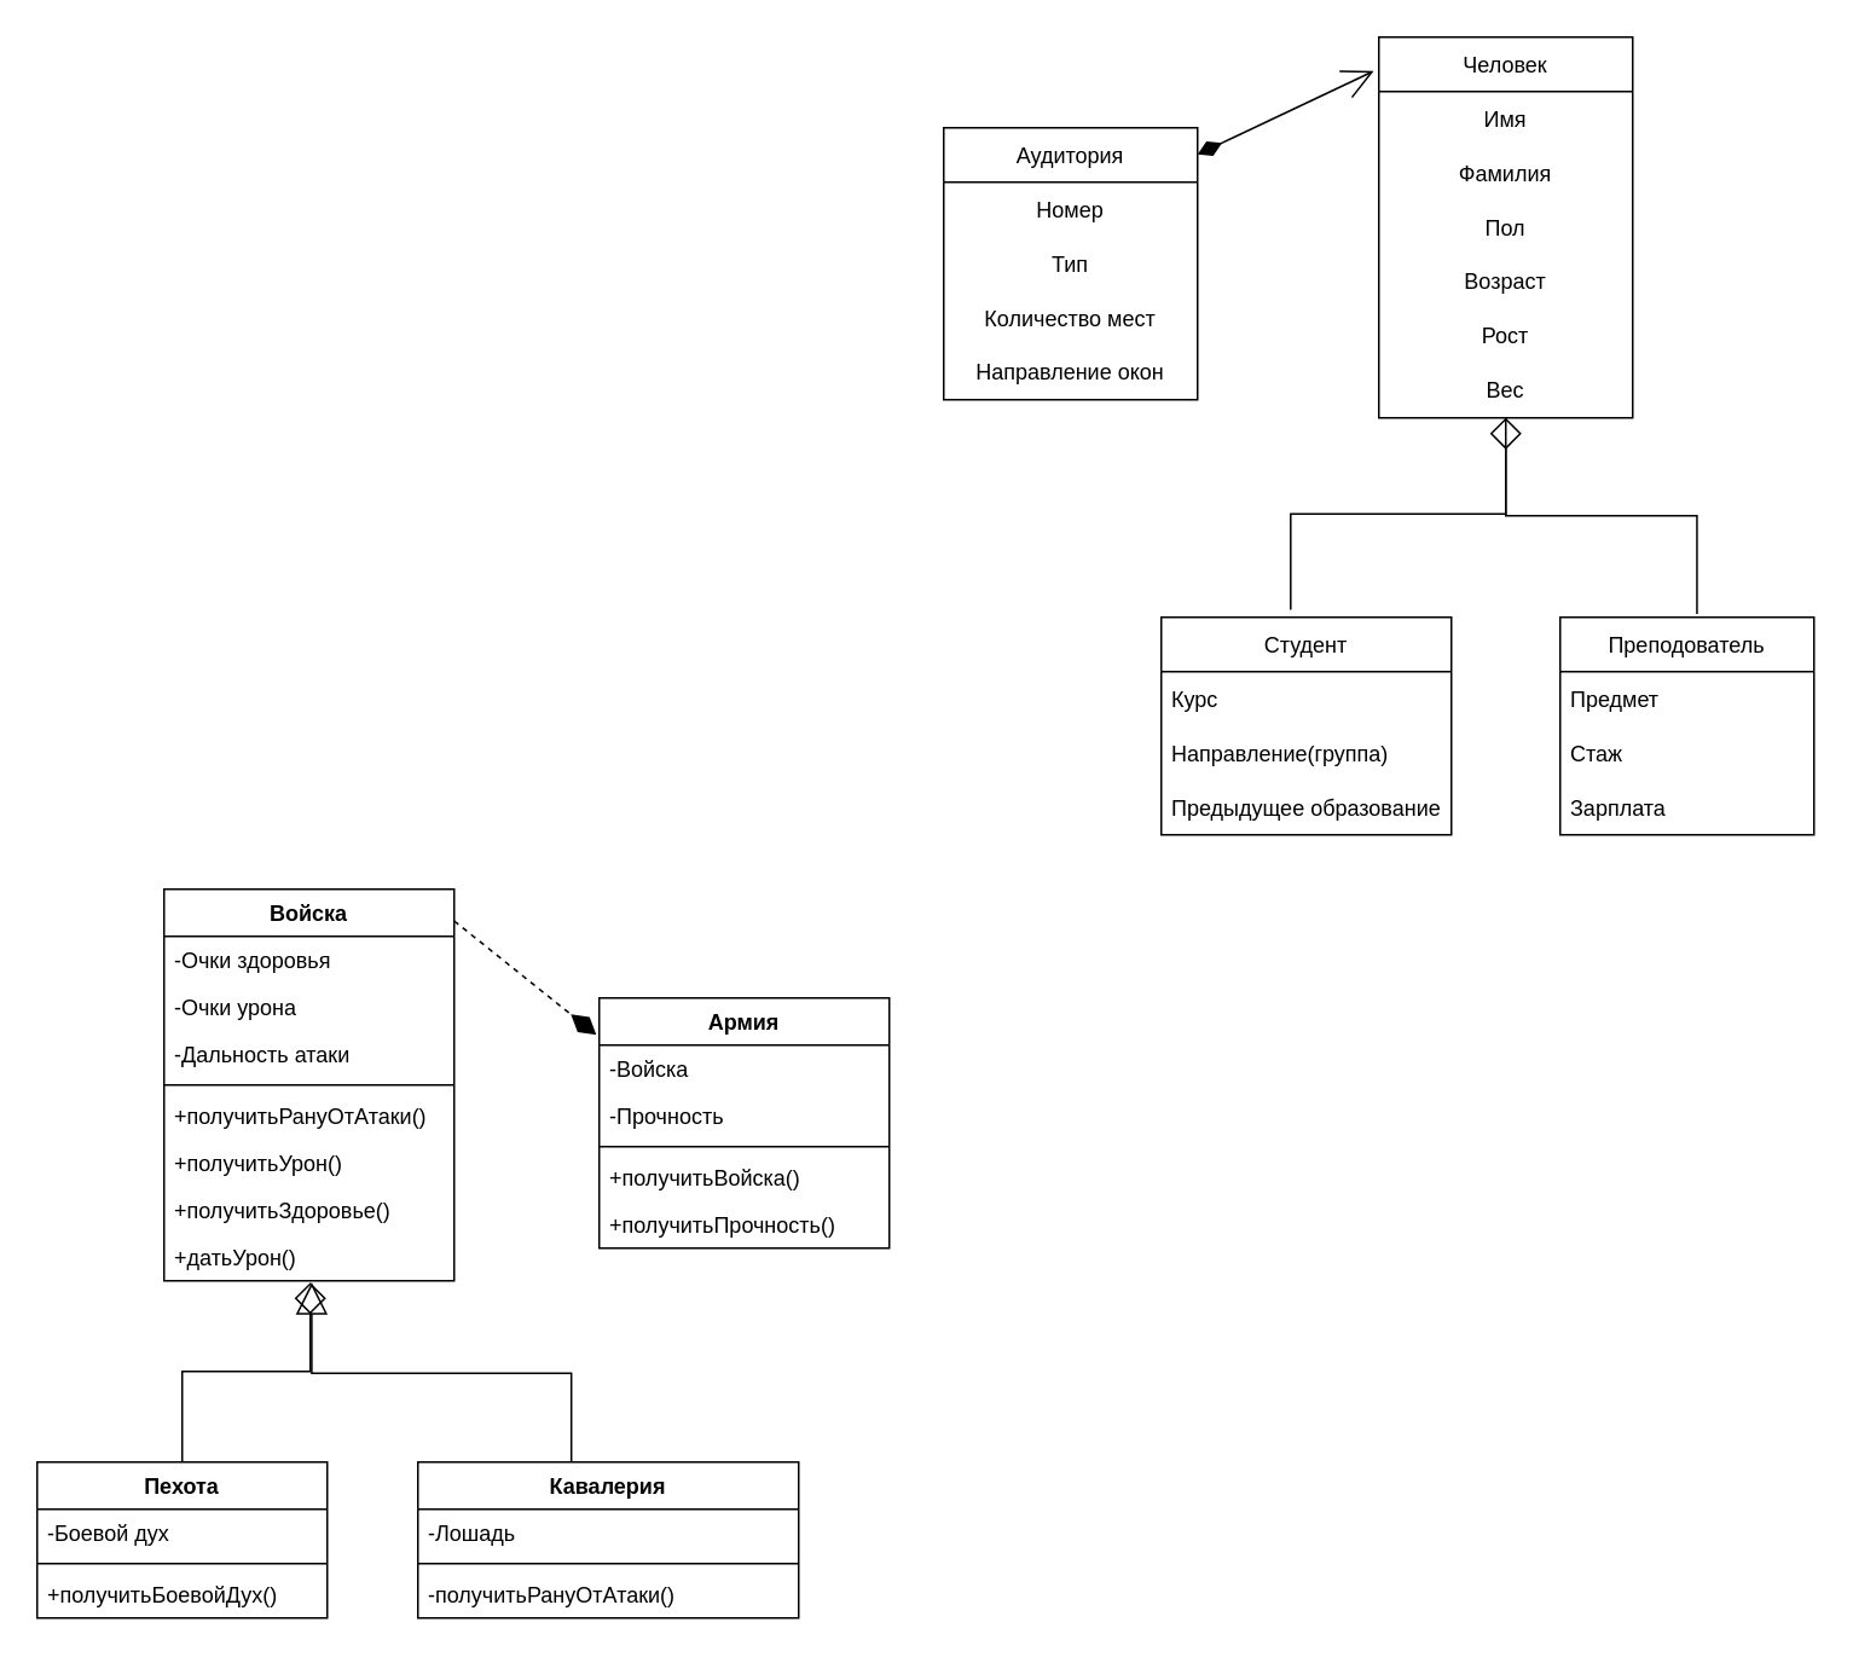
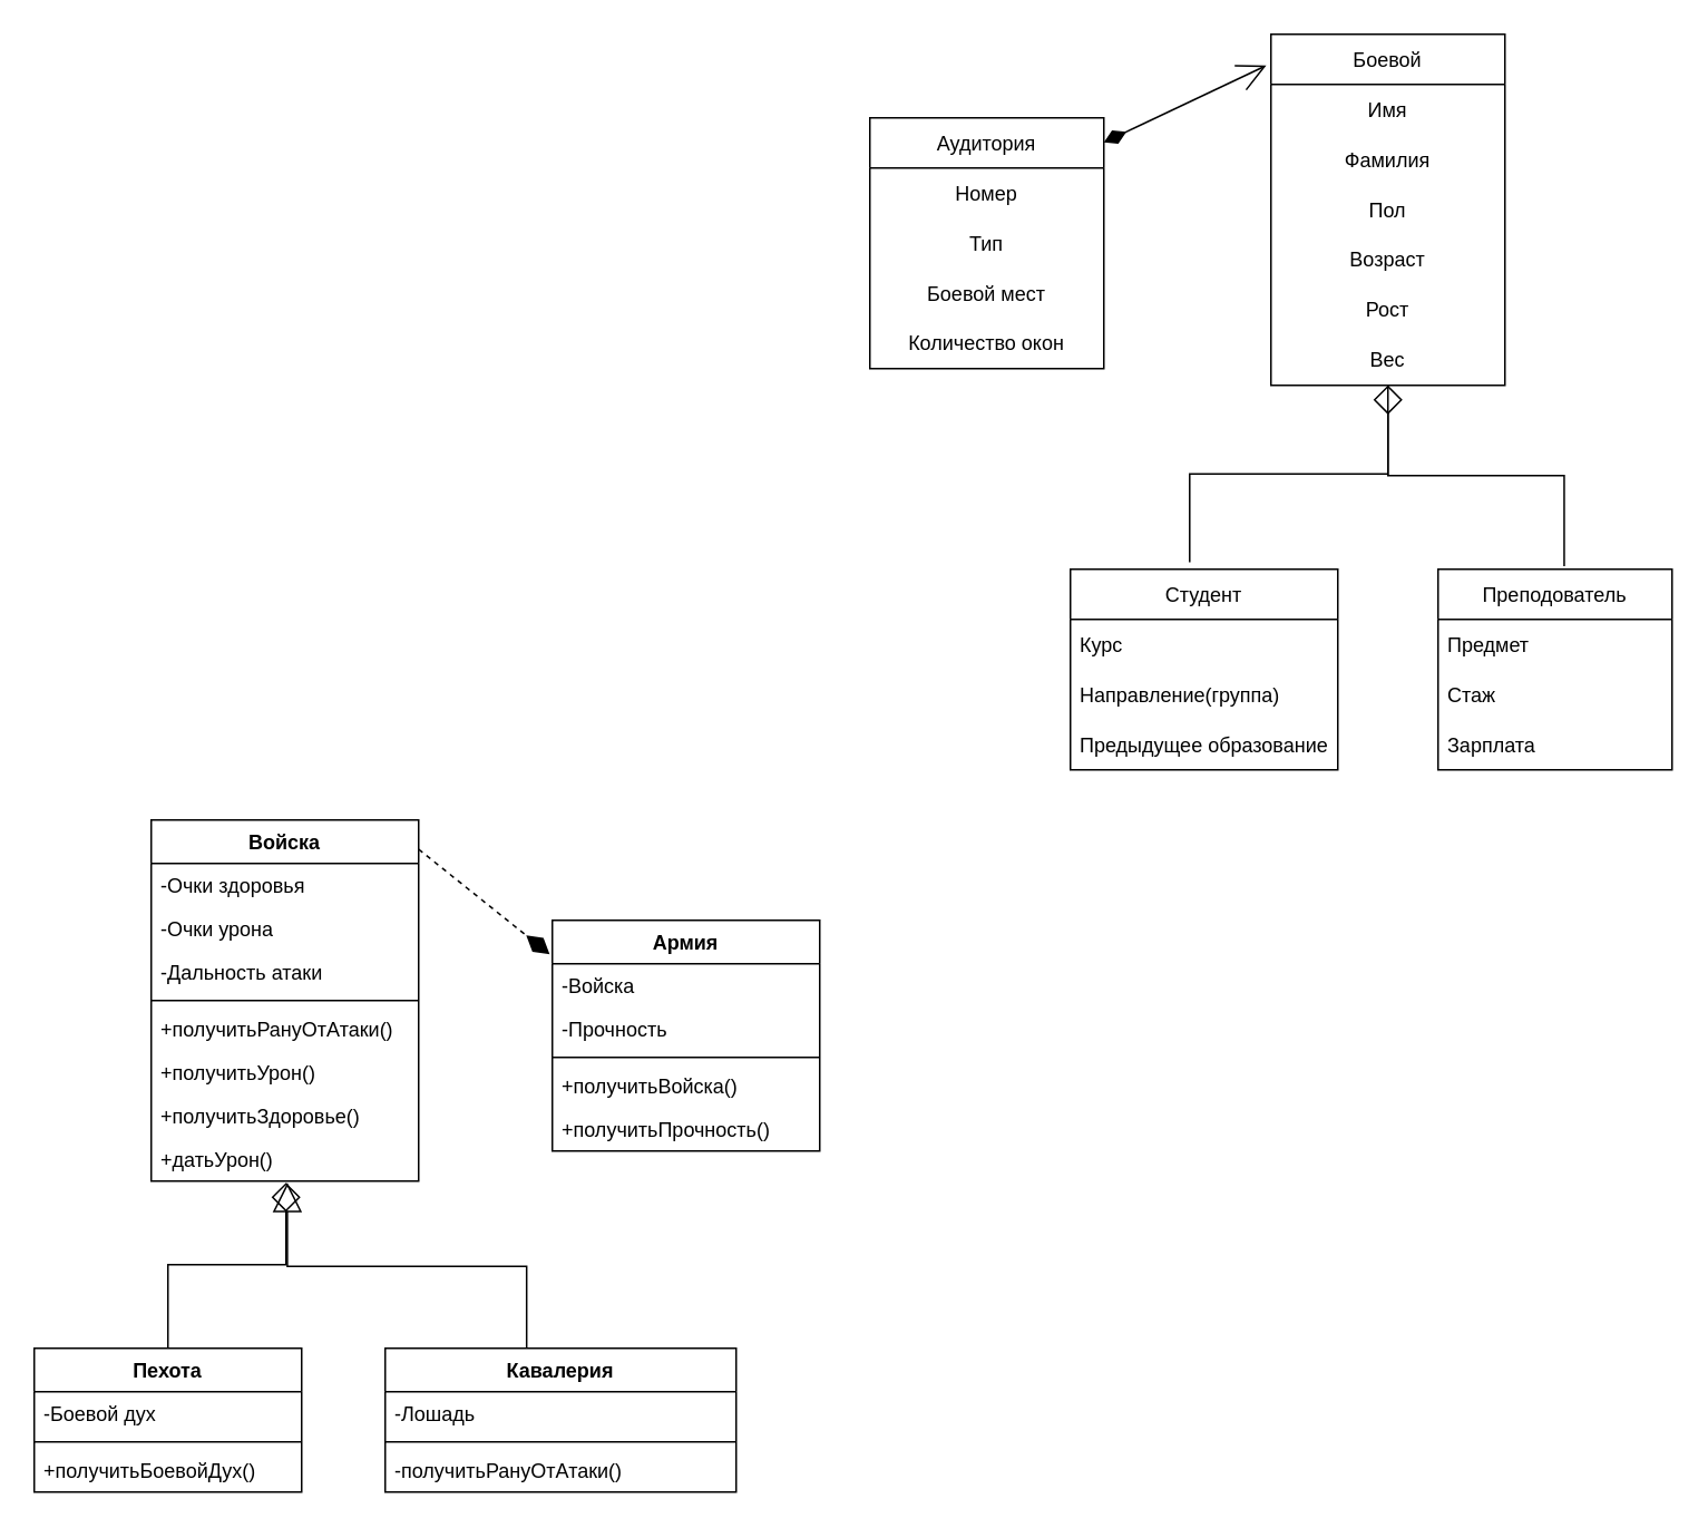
  <mxCell id="0" />
  <mxCell id="1" parent="0" />
  <mxCell id="2" value="Аудитория" style="swimlane;fontStyle=0;childLayout=stackLayout;horizontal=1;startSize=30;horizontalStack=0;resizeParent=1;resizeParentMax=0;resizeLast=0;collapsible=1;marginBottom=0;align=center;" vertex="1" parent="1"><mxGeometry x="520" y="70" width="140" height="150" as="geometry" /></mxCell>
  <mxCell id="3" value="Номер" style="text;strokeColor=none;fillColor=none;align=center;verticalAlign=middle;spacingLeft=4;spacingRight=4;overflow=hidden;points=[[0,0.5],[1,0.5]];portConstraint=eastwest;rotatable=0;" vertex="1" parent="2"><mxGeometry y="30" width="140" height="30" as="geometry" /></mxCell>
  <mxCell id="4" value="Тип" style="text;strokeColor=none;fillColor=none;align=center;verticalAlign=middle;spacingLeft=4;spacingRight=4;overflow=hidden;points=[[0,0.5],[1,0.5]];portConstraint=eastwest;rotatable=0;" vertex="1" parent="2"><mxGeometry y="60" width="140" height="30" as="geometry" /></mxCell>
- <mxCell id="5" value="Количество мест" style="text;strokeColor=none;fillColor=none;align=center;verticalAlign=middle;spacingLeft=4;spacingRight=4;overflow=hidden;points=[[0,0.5],[1,0.5]];portConstraint=eastwest;rotatable=0;" vertex="1" parent="2"><mxGeometry y="90" width="140" height="30" as="geometry" /></mxCell>
- <mxCell id="6" value="Направление окон" style="text;html=1;strokeColor=none;fillColor=none;align=center;verticalAlign=middle;whiteSpace=wrap;rounded=0;" vertex="1" parent="2"><mxGeometry y="120" width="140" height="30" as="geometry" /></mxCell>
- <mxCell id="7" value="Человек" style="swimlane;fontStyle=0;childLayout=stackLayout;horizontal=1;startSize=30;horizontalStack=0;resizeParent=1;resizeParentMax=0;resizeLast=0;collapsible=1;marginBottom=0;" vertex="1" parent="1"><mxGeometry x="760" y="20" width="140" height="210" as="geometry" /></mxCell>
+ <mxCell id="5" value="Боевой мест" style="text;strokeColor=none;fillColor=none;align=center;verticalAlign=middle;spacingLeft=4;spacingRight=4;overflow=hidden;points=[[0,0.5],[1,0.5]];portConstraint=eastwest;rotatable=0;" vertex="1" parent="2"><mxGeometry y="90" width="140" height="30" as="geometry" /></mxCell>
+ <mxCell id="6" value="Количество окон" style="text;html=1;strokeColor=none;fillColor=none;align=center;verticalAlign=middle;whiteSpace=wrap;rounded=0;" vertex="1" parent="2"><mxGeometry y="120" width="140" height="30" as="geometry" /></mxCell>
+ <mxCell id="7" value="Боевой" style="swimlane;fontStyle=0;childLayout=stackLayout;horizontal=1;startSize=30;horizontalStack=0;resizeParent=1;resizeParentMax=0;resizeLast=0;collapsible=1;marginBottom=0;" vertex="1" parent="1"><mxGeometry x="760" y="20" width="140" height="210" as="geometry" /></mxCell>
  <mxCell id="8" value="Имя" style="text;strokeColor=none;fillColor=none;align=center;verticalAlign=middle;spacingLeft=4;spacingRight=4;overflow=hidden;points=[[0,0.5],[1,0.5]];portConstraint=eastwest;rotatable=0;" vertex="1" parent="7"><mxGeometry y="30" width="140" height="30" as="geometry" /></mxCell>
  <mxCell id="9" value="Фамилия" style="text;strokeColor=none;fillColor=none;align=center;verticalAlign=middle;spacingLeft=4;spacingRight=4;overflow=hidden;points=[[0,0.5],[1,0.5]];portConstraint=eastwest;rotatable=0;" vertex="1" parent="7"><mxGeometry y="60" width="140" height="30" as="geometry" /></mxCell>
  <mxCell id="10" value="Пол" style="text;strokeColor=none;fillColor=none;align=center;verticalAlign=middle;spacingLeft=4;spacingRight=4;overflow=hidden;points=[[0,0.5],[1,0.5]];portConstraint=eastwest;rotatable=0;" vertex="1" parent="7"><mxGeometry y="90" width="140" height="30" as="geometry" /></mxCell>
  <mxCell id="11" value="Возраст" style="text;html=1;strokeColor=none;fillColor=none;align=center;verticalAlign=middle;whiteSpace=wrap;rounded=0;" vertex="1" parent="7"><mxGeometry y="120" width="140" height="30" as="geometry" /></mxCell>
  <mxCell id="12" value="Рост" style="text;html=1;strokeColor=none;fillColor=none;align=center;verticalAlign=middle;whiteSpace=wrap;rounded=0;" vertex="1" parent="7"><mxGeometry y="150" width="140" height="30" as="geometry" /></mxCell>
  <mxCell id="13" value="Вес" style="text;html=1;strokeColor=none;fillColor=none;align=center;verticalAlign=middle;whiteSpace=wrap;rounded=0;" vertex="1" parent="7"><mxGeometry y="180" width="140" height="30" as="geometry" /></mxCell>
  <mxCell id="14" value="Студент" style="swimlane;fontStyle=0;childLayout=stackLayout;horizontal=1;startSize=30;horizontalStack=0;resizeParent=1;resizeParentMax=0;resizeLast=0;collapsible=1;marginBottom=0;" vertex="1" parent="1"><mxGeometry x="640" y="340" width="160" height="120" as="geometry" /></mxCell>
  <mxCell id="15" value="Курс" style="text;strokeColor=none;fillColor=none;align=left;verticalAlign=middle;spacingLeft=4;spacingRight=4;overflow=hidden;points=[[0,0.5],[1,0.5]];portConstraint=eastwest;rotatable=0;" vertex="1" parent="14"><mxGeometry y="30" width="160" height="30" as="geometry" /></mxCell>
  <mxCell id="16" value="Направление(группа)" style="text;strokeColor=none;fillColor=none;align=left;verticalAlign=middle;spacingLeft=4;spacingRight=4;overflow=hidden;points=[[0,0.5],[1,0.5]];portConstraint=eastwest;rotatable=0;" vertex="1" parent="14"><mxGeometry y="60" width="160" height="30" as="geometry" /></mxCell>
  <mxCell id="17" value="Предыдущее образование" style="text;strokeColor=none;fillColor=none;align=left;verticalAlign=middle;spacingLeft=4;spacingRight=4;overflow=hidden;points=[[0,0.5],[1,0.5]];portConstraint=eastwest;rotatable=0;" vertex="1" parent="14"><mxGeometry y="90" width="160" height="30" as="geometry" /></mxCell>
  <mxCell id="18" value="Преподователь" style="swimlane;fontStyle=0;childLayout=stackLayout;horizontal=1;startSize=30;horizontalStack=0;resizeParent=1;resizeParentMax=0;resizeLast=0;collapsible=1;marginBottom=0;" vertex="1" parent="1"><mxGeometry x="860" y="340" width="140" height="120" as="geometry" /></mxCell>
  <mxCell id="19" value="Предмет" style="text;strokeColor=none;fillColor=none;align=left;verticalAlign=middle;spacingLeft=4;spacingRight=4;overflow=hidden;points=[[0,0.5],[1,0.5]];portConstraint=eastwest;rotatable=0;" vertex="1" parent="18"><mxGeometry y="30" width="140" height="30" as="geometry" /></mxCell>
  <mxCell id="20" value="Стаж" style="text;strokeColor=none;fillColor=none;align=left;verticalAlign=middle;spacingLeft=4;spacingRight=4;overflow=hidden;points=[[0,0.5],[1,0.5]];portConstraint=eastwest;rotatable=0;" vertex="1" parent="18"><mxGeometry y="60" width="140" height="30" as="geometry" /></mxCell>
  <mxCell id="21" value="Зарплата" style="text;strokeColor=none;fillColor=none;align=left;verticalAlign=middle;spacingLeft=4;spacingRight=4;overflow=hidden;points=[[0,0.5],[1,0.5]];portConstraint=eastwest;rotatable=0;" vertex="1" parent="18"><mxGeometry y="90" width="140" height="30" as="geometry" /></mxCell>
  <mxCell id="22" value="" style="endArrow=open;html=1;rounded=0;exitX=1;exitY=0.098;exitDx=0;exitDy=0;exitPerimeter=0;entryX=-0.02;entryY=0.089;entryDx=0;entryDy=0;entryPerimeter=0;startArrow=diamondThin;startFill=1;endSize=15;targetPerimeterSpacing=11;startSize=12;" edge="1" parent="1" source="2" target="7"><mxGeometry width="50" height="50" relative="1" as="geometry"><mxPoint x="700" y="210" as="sourcePoint" /><mxPoint x="750" y="160" as="targetPoint" /></mxGeometry></mxCell>
  <mxCell id="23" value="Войска" style="swimlane;fontStyle=1;align=center;verticalAlign=top;childLayout=stackLayout;horizontal=1;startSize=26;horizontalStack=0;resizeParent=1;resizeParentMax=0;resizeLast=0;collapsible=1;marginBottom=0;" vertex="1" parent="1"><mxGeometry x="90" y="490" width="160" height="216" as="geometry" /></mxCell>
  <mxCell id="24" value="-Очки здоровья" style="text;strokeColor=none;fillColor=none;align=left;verticalAlign=top;spacingLeft=4;spacingRight=4;overflow=hidden;rotatable=0;points=[[0,0.5],[1,0.5]];portConstraint=eastwest;" vertex="1" parent="23"><mxGeometry y="26" width="160" height="26" as="geometry" /></mxCell>
  <mxCell id="25" value="-Очки урона" style="text;strokeColor=none;fillColor=none;align=left;verticalAlign=top;spacingLeft=4;spacingRight=4;overflow=hidden;rotatable=0;points=[[0,0.5],[1,0.5]];portConstraint=eastwest;" vertex="1" parent="23"><mxGeometry y="52" width="160" height="26" as="geometry" /></mxCell>
  <mxCell id="26" value="-Дальность атаки" style="text;strokeColor=none;fillColor=none;align=left;verticalAlign=top;spacingLeft=4;spacingRight=4;overflow=hidden;rotatable=0;points=[[0,0.5],[1,0.5]];portConstraint=eastwest;" vertex="1" parent="23"><mxGeometry y="78" width="160" height="26" as="geometry" /></mxCell>
  <mxCell id="27" value="" style="line;strokeWidth=1;fillColor=none;align=left;verticalAlign=middle;spacingTop=-1;spacingLeft=3;spacingRight=3;rotatable=0;labelPosition=right;points=[];portConstraint=eastwest;strokeColor=inherit;" vertex="1" parent="23"><mxGeometry y="104" width="160" height="8" as="geometry" /></mxCell>
  <mxCell id="28" value="+получитьРануОтАтаки()" style="text;strokeColor=none;fillColor=none;align=left;verticalAlign=top;spacingLeft=4;spacingRight=4;overflow=hidden;rotatable=0;points=[[0,0.5],[1,0.5]];portConstraint=eastwest;" vertex="1" parent="23"><mxGeometry y="112" width="160" height="26" as="geometry" /></mxCell>
  <mxCell id="29" value="+получитьУрон()" style="text;strokeColor=none;fillColor=none;align=left;verticalAlign=top;spacingLeft=4;spacingRight=4;overflow=hidden;rotatable=0;points=[[0,0.5],[1,0.5]];portConstraint=eastwest;" vertex="1" parent="23"><mxGeometry y="138" width="160" height="26" as="geometry" /></mxCell>
  <mxCell id="30" value="+получитьЗдоровье()" style="text;strokeColor=none;fillColor=none;align=left;verticalAlign=top;spacingLeft=4;spacingRight=4;overflow=hidden;rotatable=0;points=[[0,0.5],[1,0.5]];portConstraint=eastwest;" vertex="1" parent="23"><mxGeometry y="164" width="160" height="26" as="geometry" /></mxCell>
  <mxCell id="31" value="+датьУрон()" style="text;strokeColor=none;fillColor=none;align=left;verticalAlign=top;spacingLeft=4;spacingRight=4;overflow=hidden;rotatable=0;points=[[0,0.5],[1,0.5]];portConstraint=eastwest;" vertex="1" parent="23"><mxGeometry y="190" width="160" height="26" as="geometry" /></mxCell>
  <mxCell id="32" value="Пехота" style="swimlane;fontStyle=1;align=center;verticalAlign=top;childLayout=stackLayout;horizontal=1;startSize=26;horizontalStack=0;resizeParent=1;resizeParentMax=0;resizeLast=0;collapsible=1;marginBottom=0;" vertex="1" parent="1"><mxGeometry x="20" y="806" width="160" height="86" as="geometry" /></mxCell>
  <mxCell id="33" value="-Боевой дух" style="text;strokeColor=none;fillColor=none;align=left;verticalAlign=top;spacingLeft=4;spacingRight=4;overflow=hidden;rotatable=0;points=[[0,0.5],[1,0.5]];portConstraint=eastwest;" vertex="1" parent="32"><mxGeometry y="26" width="160" height="26" as="geometry" /></mxCell>
  <mxCell id="34" value="" style="line;strokeWidth=1;fillColor=none;align=left;verticalAlign=middle;spacingTop=-1;spacingLeft=3;spacingRight=3;rotatable=0;labelPosition=right;points=[];portConstraint=eastwest;strokeColor=inherit;" vertex="1" parent="32"><mxGeometry y="52" width="160" height="8" as="geometry" /></mxCell>
  <mxCell id="35" value="+получитьБоевойДух()" style="text;strokeColor=none;fillColor=none;align=left;verticalAlign=top;spacingLeft=4;spacingRight=4;overflow=hidden;rotatable=0;points=[[0,0.5],[1,0.5]];portConstraint=eastwest;" vertex="1" parent="32"><mxGeometry y="60" width="160" height="26" as="geometry" /></mxCell>
  <mxCell id="36" value="Кавалерия" style="swimlane;fontStyle=1;align=center;verticalAlign=top;childLayout=stackLayout;horizontal=1;startSize=26;horizontalStack=0;resizeParent=1;resizeParentMax=0;resizeLast=0;collapsible=1;marginBottom=0;" vertex="1" parent="1"><mxGeometry x="230" y="806" width="210" height="86" as="geometry" /></mxCell>
  <mxCell id="37" value="-Лошадь" style="text;strokeColor=none;fillColor=none;align=left;verticalAlign=top;spacingLeft=4;spacingRight=4;overflow=hidden;rotatable=0;points=[[0,0.5],[1,0.5]];portConstraint=eastwest;" vertex="1" parent="36"><mxGeometry y="26" width="210" height="26" as="geometry" /></mxCell>
  <mxCell id="38" value="" style="line;strokeWidth=1;fillColor=none;align=left;verticalAlign=middle;spacingTop=-1;spacingLeft=3;spacingRight=3;rotatable=0;labelPosition=right;points=[];portConstraint=eastwest;strokeColor=inherit;" vertex="1" parent="36"><mxGeometry y="52" width="210" height="8" as="geometry" /></mxCell>
  <mxCell id="39" value="-получитьРануОтАтаки()" style="text;strokeColor=none;fillColor=none;align=left;verticalAlign=top;spacingLeft=4;spacingRight=4;overflow=hidden;rotatable=0;points=[[0,0.5],[1,0.5]];portConstraint=eastwest;" vertex="1" parent="36"><mxGeometry y="60" width="210" height="26" as="geometry" /></mxCell>
  <mxCell id="40" value="Армия" style="swimlane;fontStyle=1;align=center;verticalAlign=top;childLayout=stackLayout;horizontal=1;startSize=26;horizontalStack=0;resizeParent=1;resizeParentMax=0;resizeLast=0;collapsible=1;marginBottom=0;" vertex="1" parent="1"><mxGeometry x="330" y="550" width="160" height="138" as="geometry" /></mxCell>
  <mxCell id="41" value="-Войска" style="text;strokeColor=none;fillColor=none;align=left;verticalAlign=top;spacingLeft=4;spacingRight=4;overflow=hidden;rotatable=0;points=[[0,0.5],[1,0.5]];portConstraint=eastwest;" vertex="1" parent="40"><mxGeometry y="26" width="160" height="26" as="geometry" /></mxCell>
  <mxCell id="42" value="-Прочность" style="text;strokeColor=none;fillColor=none;align=left;verticalAlign=top;spacingLeft=4;spacingRight=4;overflow=hidden;rotatable=0;points=[[0,0.5],[1,0.5]];portConstraint=eastwest;" vertex="1" parent="40"><mxGeometry y="52" width="160" height="26" as="geometry" /></mxCell>
  <mxCell id="43" value="" style="line;strokeWidth=1;fillColor=none;align=left;verticalAlign=middle;spacingTop=-1;spacingLeft=3;spacingRight=3;rotatable=0;labelPosition=right;points=[];portConstraint=eastwest;strokeColor=inherit;" vertex="1" parent="40"><mxGeometry y="78" width="160" height="8" as="geometry" /></mxCell>
  <mxCell id="44" value="+получитьВойска()" style="text;strokeColor=none;fillColor=none;align=left;verticalAlign=top;spacingLeft=4;spacingRight=4;overflow=hidden;rotatable=0;points=[[0,0.5],[1,0.5]];portConstraint=eastwest;" vertex="1" parent="40"><mxGeometry y="86" width="160" height="26" as="geometry" /></mxCell>
  <mxCell id="45" value="+получитьПрочность()" style="text;strokeColor=none;fillColor=none;align=left;verticalAlign=top;spacingLeft=4;spacingRight=4;overflow=hidden;rotatable=0;points=[[0,0.5],[1,0.5]];portConstraint=eastwest;" vertex="1" parent="40"><mxGeometry y="112" width="160" height="26" as="geometry" /></mxCell>
  <mxCell id="46" value="" style="endArrow=diamondThin;html=1;rounded=0;exitX=1;exitY=0.081;exitDx=0;exitDy=0;exitPerimeter=0;entryX=-0.01;entryY=0.147;entryDx=0;entryDy=0;entryPerimeter=0;endFill=1;endSize=15;dashed=1;" edge="1" parent="1" source="23" target="40"><mxGeometry width="50" height="50" relative="1" as="geometry"><mxPoint x="280" y="670" as="sourcePoint" /><mxPoint x="330" y="620" as="targetPoint" /></mxGeometry></mxCell>
  <mxCell id="47" value="" style="edgeStyle=elbowEdgeStyle;elbow=vertical;endArrow=none;html=1;rounded=0;startSize=12;endSize=15;targetPerimeterSpacing=11;exitX=0.446;exitY=-0.035;exitDx=0;exitDy=0;exitPerimeter=0;endFill=0;entryX=0.5;entryY=1;entryDx=0;entryDy=0;" edge="1" parent="1" source="14" target="13"><mxGeometry width="50" height="50" relative="1" as="geometry"><mxPoint x="760" y="310" as="sourcePoint" /><mxPoint x="810" y="260" as="targetPoint" /></mxGeometry></mxCell>
  <mxCell id="48" value="" style="edgeStyle=elbowEdgeStyle;elbow=vertical;endArrow=diamond;html=1;rounded=0;startSize=12;endSize=15;targetPerimeterSpacing=11;exitX=0.539;exitY=-0.015;exitDx=0;exitDy=0;exitPerimeter=0;endFill=0;entryX=0.5;entryY=1;entryDx=0;entryDy=0;" edge="1" parent="1" source="18" target="13"><mxGeometry width="50" height="50" relative="1" as="geometry"><mxPoint x="721.36" y="345.8" as="sourcePoint" /><mxPoint x="850" y="250" as="targetPoint" /></mxGeometry></mxCell>
  <mxCell id="49" value="" style="edgeStyle=elbowEdgeStyle;elbow=vertical;endArrow=diamond;html=1;rounded=0;startSize=12;endSize=15;targetPerimeterSpacing=11;entryX=0.504;entryY=1.038;entryDx=0;entryDy=0;entryPerimeter=0;endFill=0;" edge="1" parent="1" source="32" target="31"><mxGeometry width="50" height="50" relative="1" as="geometry"><mxPoint x="170" y="870" as="sourcePoint" /><mxPoint x="220" y="820" as="targetPoint" /></mxGeometry></mxCell>
  <mxCell id="50" value="" style="edgeStyle=elbowEdgeStyle;elbow=vertical;endArrow=block;html=1;rounded=0;startSize=12;endSize=15;targetPerimeterSpacing=11;endFill=0;exitX=0.403;exitY=0.002;exitDx=0;exitDy=0;exitPerimeter=0;entryX=0.509;entryY=1.038;entryDx=0;entryDy=0;entryPerimeter=0;" edge="1" parent="1" source="36" target="31"><mxGeometry width="50" height="50" relative="1" as="geometry"><mxPoint x="310" y="800" as="sourcePoint" /><mxPoint x="210" y="720" as="targetPoint" /></mxGeometry></mxCell>
